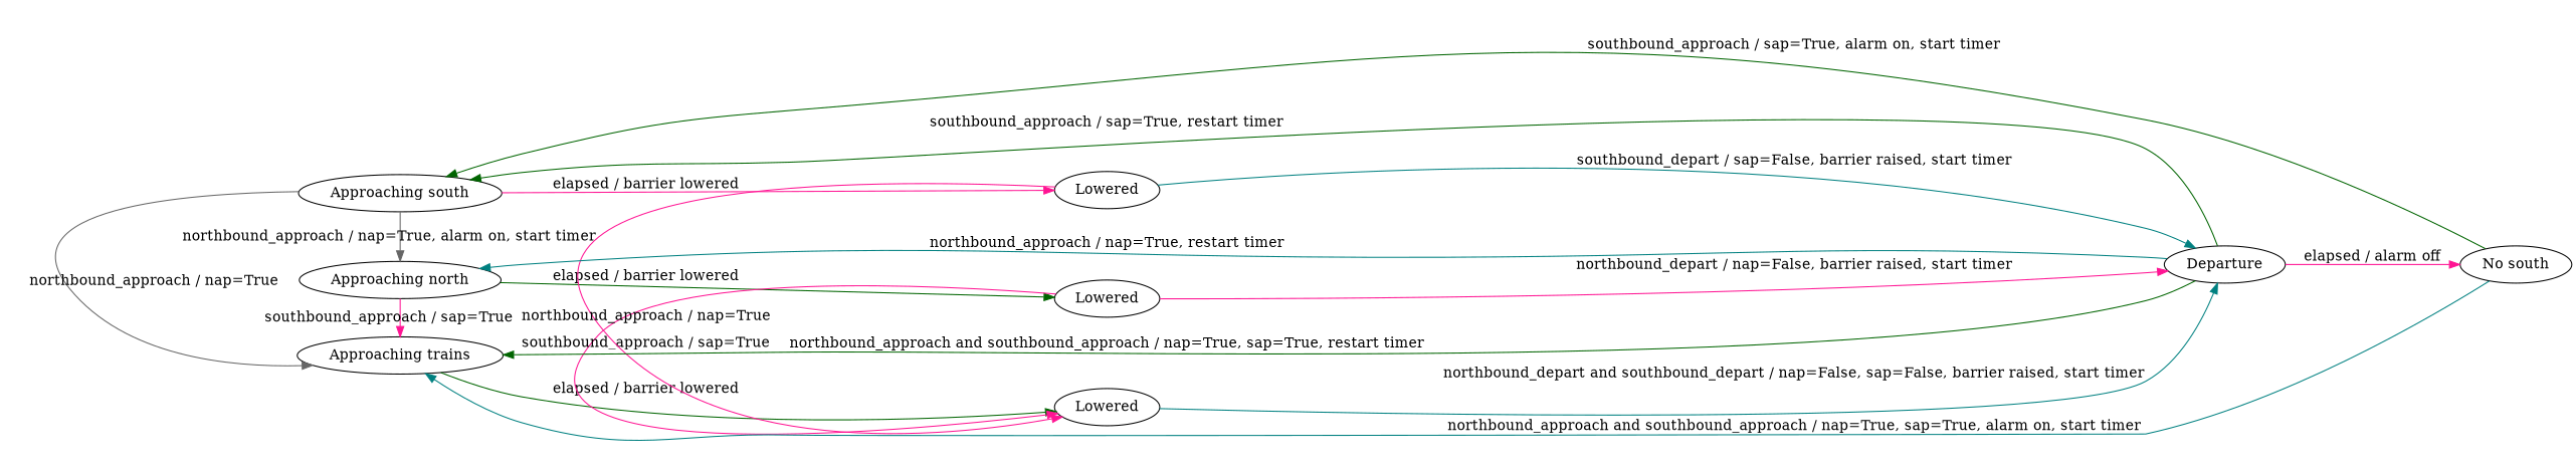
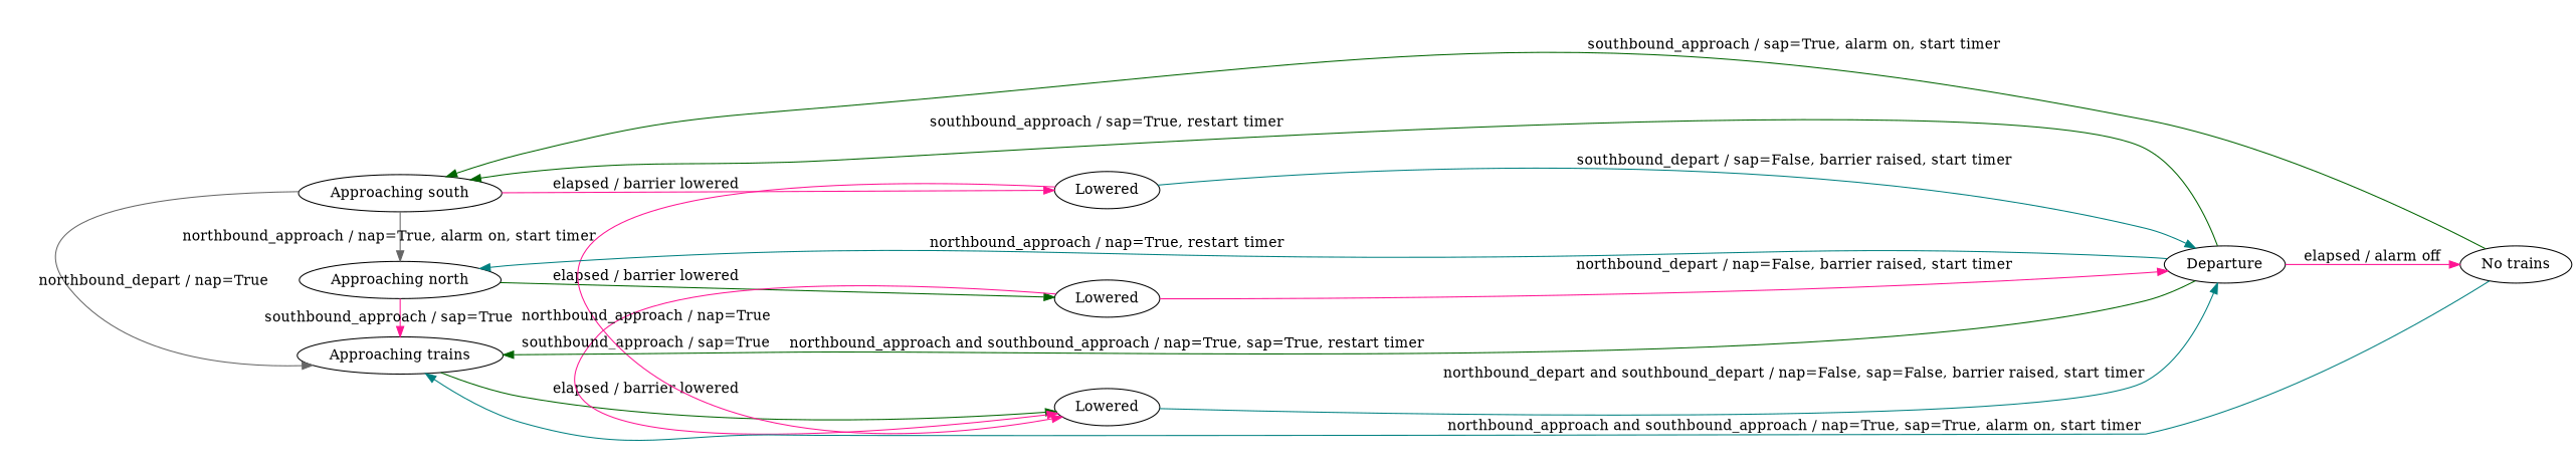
  digraph {
    rankdir=LR
    edge [color=deeppink]
    n1 [label="Approaching north"]
    n2 [label="Approaching trains"]
    n3 [label="Approaching south"]
    n4 [label=Lowered]
    n5 [label=Lowered]
    n6 [label=Lowered]
    n7 [label=Departure]
-   n8 [label="No south"]
+   n8 [label="No trains"]
    subgraph sub_1 {
      rank=same
      n1
      n2
      n3
    }
    subgraph sub_2 {
      rank=same
      n4
      n5
      n6
    }
    n1 -> n2 [label="southbound_approach / sap=True"]
    n1 -> n4 [color=darkgreen label="elapsed / barrier lowered"]
    n2 -> n5 [color=darkgreen label="elapsed / barrier lowered"]
    n3 -> n1 [color=gray40 label="northbound_approach / nap=True, alarm on, start timer"]
-   n3 -> n2 [color=gray40 label="northbound_approach / nap=True"]
+   n3 -> n2 [color=gray40 label="northbound_depart / nap=True"]
    n3 -> n6 [label="elapsed / barrier lowered"]
    n4 -> n5 [label="southbound_approach / sap=True"]
    n4 -> n7 [label="northbound_depart / nap=False, barrier raised, start timer"]
    n5 -> n7 [color=teal label="northbound_depart and southbound_depart / nap=False, sap=False, barrier raised, start timer"]
    n6 -> n5 [label="northbound_approach / nap=True"]
    n6 -> n7 [color=teal label="southbound_depart / sap=False, barrier raised, start timer"]
    n7 -> n1 [color=teal label="northbound_approach / nap=True, restart timer"]
    n7 -> n2 [color=darkgreen label="northbound_approach and southbound_approach / nap=True, sap=True, restart timer"]
    n7 -> n3 [color=darkgreen label="southbound_approach / sap=True, restart timer"]
    n7 -> n8 [label="elapsed / alarm off"]
    n8 -> n2 [color=teal label="northbound_approach and southbound_approach / nap=True, sap=True, alarm on, start timer"]
    n8 -> n3 [color=darkgreen label="southbound_approach / sap=True, alarm on, start timer"]
  }
